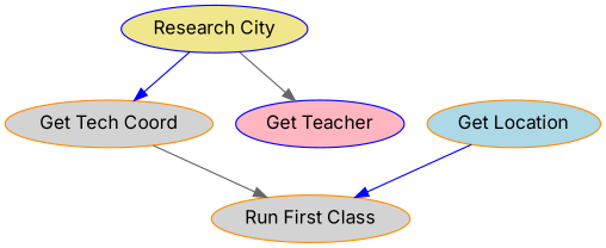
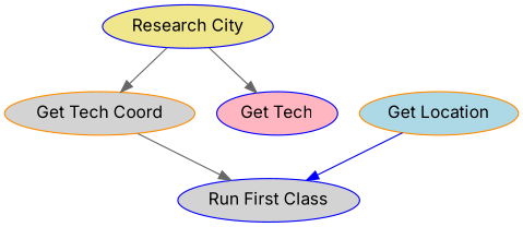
  digraph {
    fontname=Inter
    node [color=darkorange fillcolor=lightgrey fontname=Inter style=filled]
    edge [color=blue fontname=Inter]
    n1 [color=blue fillcolor=khaki label="Research City"]
    n2 [label="Get Tech Coord"]
-   n3 [color=blue fillcolor=lightpink label="Get Teacher"]
+   n3 [color=blue fillcolor=lightpink label="Get Tech"]
    n4 [fillcolor=lightblue label="Get Location"]
-   n5 [label="Run First Class"]
+   n5 [color=blue label="Run First Class"]
    subgraph sub_1 {
    }
    subgraph sub_2 {
      n1
      n2
      n3
      n4
      n5
    }
-   n1 -> n2
+   n1 -> n2 [color=gray40]
    n1 -> n3 [color=gray40]
    n2 -> n5 [color=gray40]
    n4 -> n5
  }
